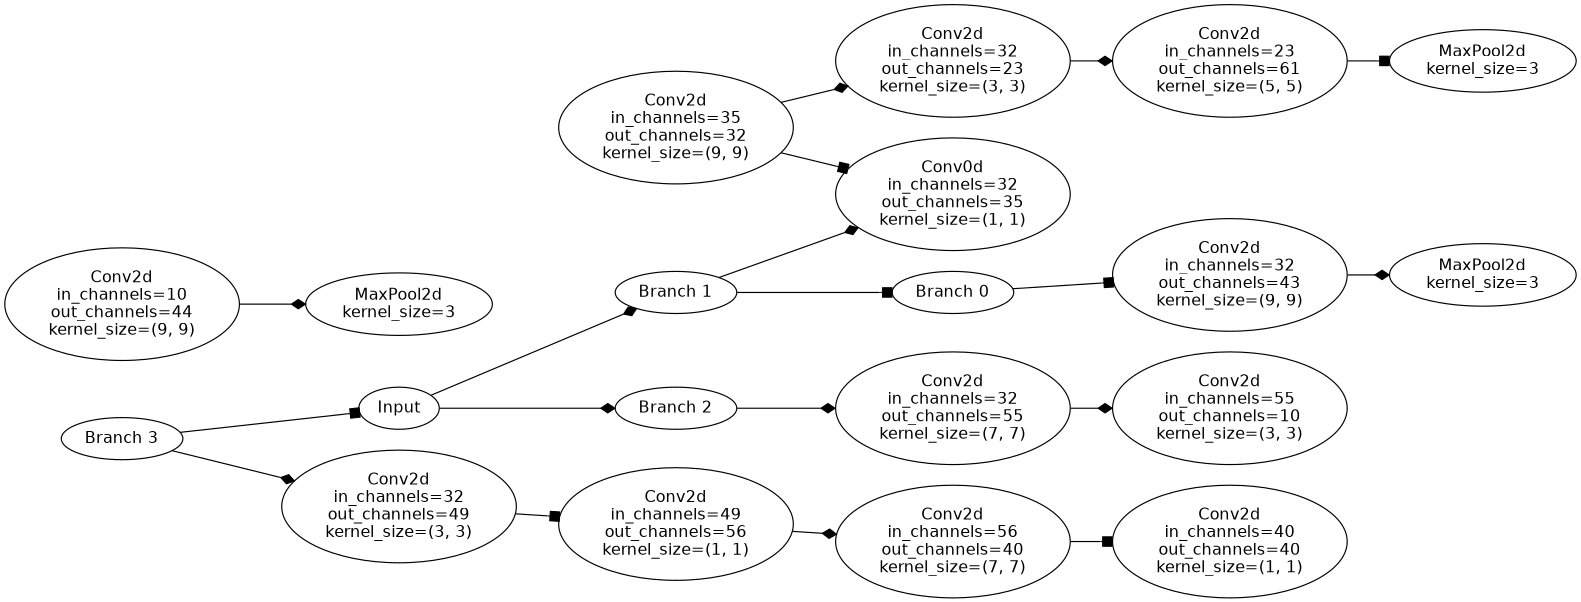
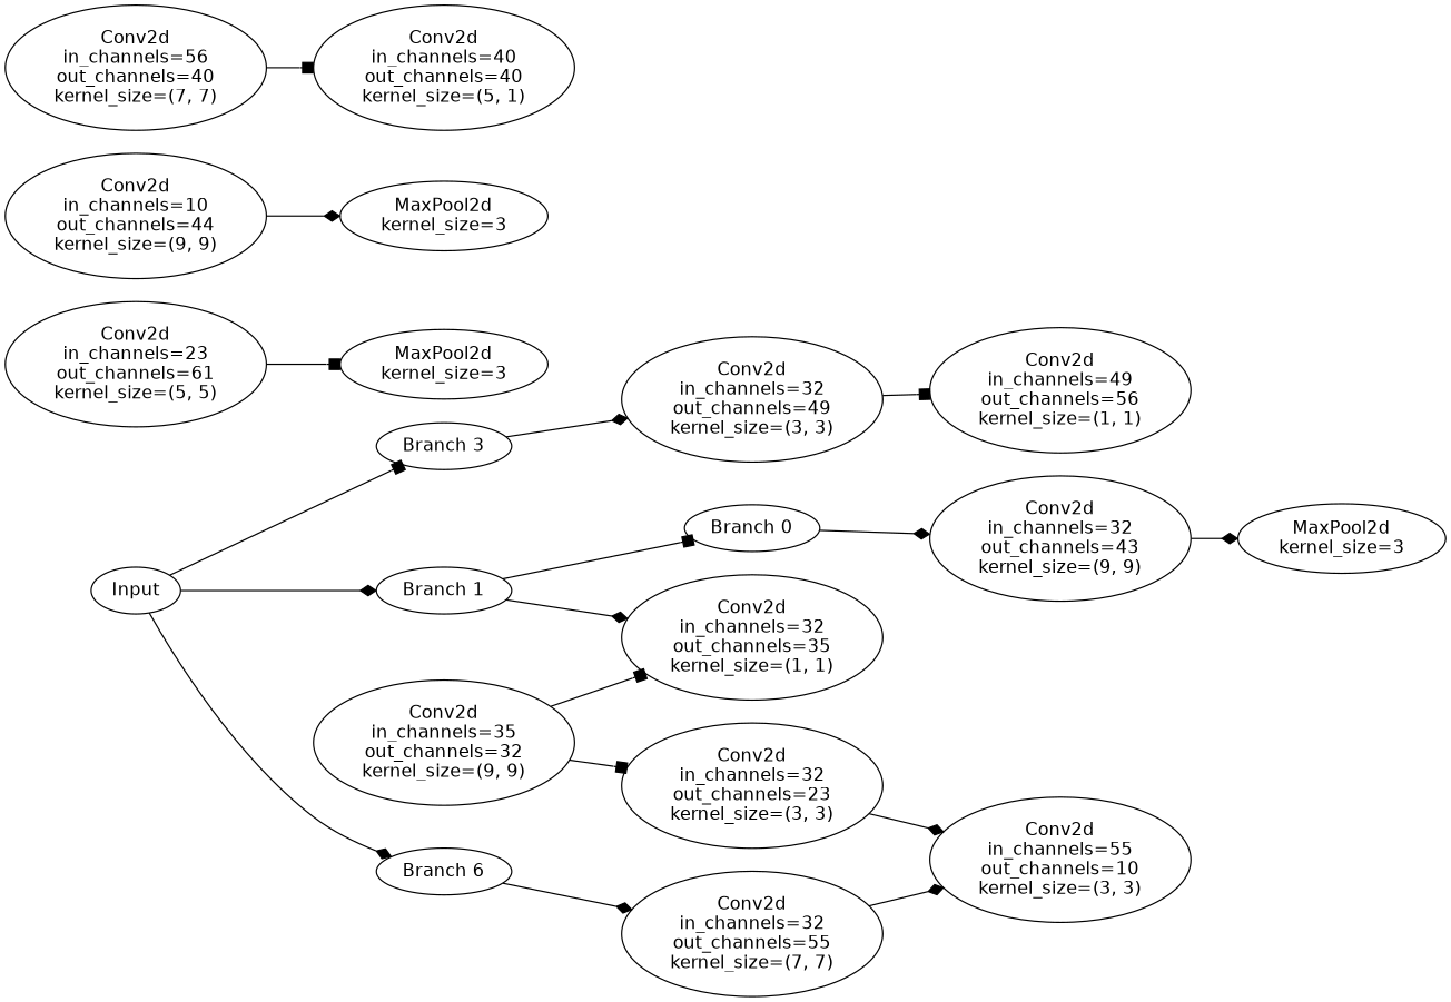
  digraph {
    fontname="DejaVu Sans"
    rankdir=LR
    node [fontname="DejaVu Sans"]
    edge [arrowhead=diamond fontname="DejaVu Sans"]
    n1 [label=Input]
    n2 [label="Branch 1"]
-   n3 [label="Branch 2"]
+   n3 [label="Branch 6"]
    n4 [label="Branch 3"]
    n5 [label="Branch 0"]
    n6 [label="Conv2d\nin_channels=32\nout_channels=43\nkernel_size=(9, 9)"]
-   n7 [label="Conv0d\nin_channels=32\nout_channels=35\nkernel_size=(1, 1)"]
+   n7 [label="Conv2d\nin_channels=32\nout_channels=35\nkernel_size=(1, 1)"]
    n8 [label="Conv2d\nin_channels=32\nout_channels=55\nkernel_size=(7, 7)"]
    n9 [label="Conv2d\nin_channels=32\nout_channels=49\nkernel_size=(3, 3)"]
    n10 [label="MaxPool2d\nkernel_size=3"]
    n11 [label="Conv2d\nin_channels=35\nout_channels=32\nkernel_size=(9, 9)"]
    n12 [label="Conv2d\nin_channels=32\nout_channels=23\nkernel_size=(3, 3)"]
    n13 [label="Conv2d\nin_channels=23\nout_channels=61\nkernel_size=(5, 5)"]
    n14 [label="MaxPool2d\nkernel_size=3"]
    n15 [label="Conv2d\nin_channels=55\nout_channels=10\nkernel_size=(3, 3)"]
    n16 [label="Conv2d\nin_channels=10\nout_channels=44\nkernel_size=(9, 9)"]
    n17 [label="MaxPool2d\nkernel_size=3"]
    n18 [label="Conv2d\nin_channels=49\nout_channels=56\nkernel_size=(1, 1)"]
    n19 [label="Conv2d\nin_channels=56\nout_channels=40\nkernel_size=(7, 7)"]
-   n20 [label="Conv2d\nin_channels=40\nout_channels=40\nkernel_size=(1, 1)"]
+   n20 [label="Conv2d\nin_channels=40\nout_channels=40\nkernel_size=(5, 1)"]
    n1 -> n2
    n1 -> n3
-   n4 -> n1 [arrowhead=box]
+   n1 -> n4 [arrowhead=box]
    n2 -> n5 [arrowhead=box]
    n2 -> n7
    n3 -> n8
    n4 -> n9
-   n5 -> n6 [arrowhead=box]
+   n5 -> n6
    n6 -> n10
    n8 -> n15
    n9 -> n18 [arrowhead=box]
    n11 -> n7 [arrowhead=box]
-   n11 -> n12
-   n12 -> n13
+   n11 -> n12 [arrowhead=box]
+   n12 -> n15
    n13 -> n14 [arrowhead=box]
    n16 -> n17
-   n18 -> n19
    n19 -> n20 [arrowhead=box]
  }
